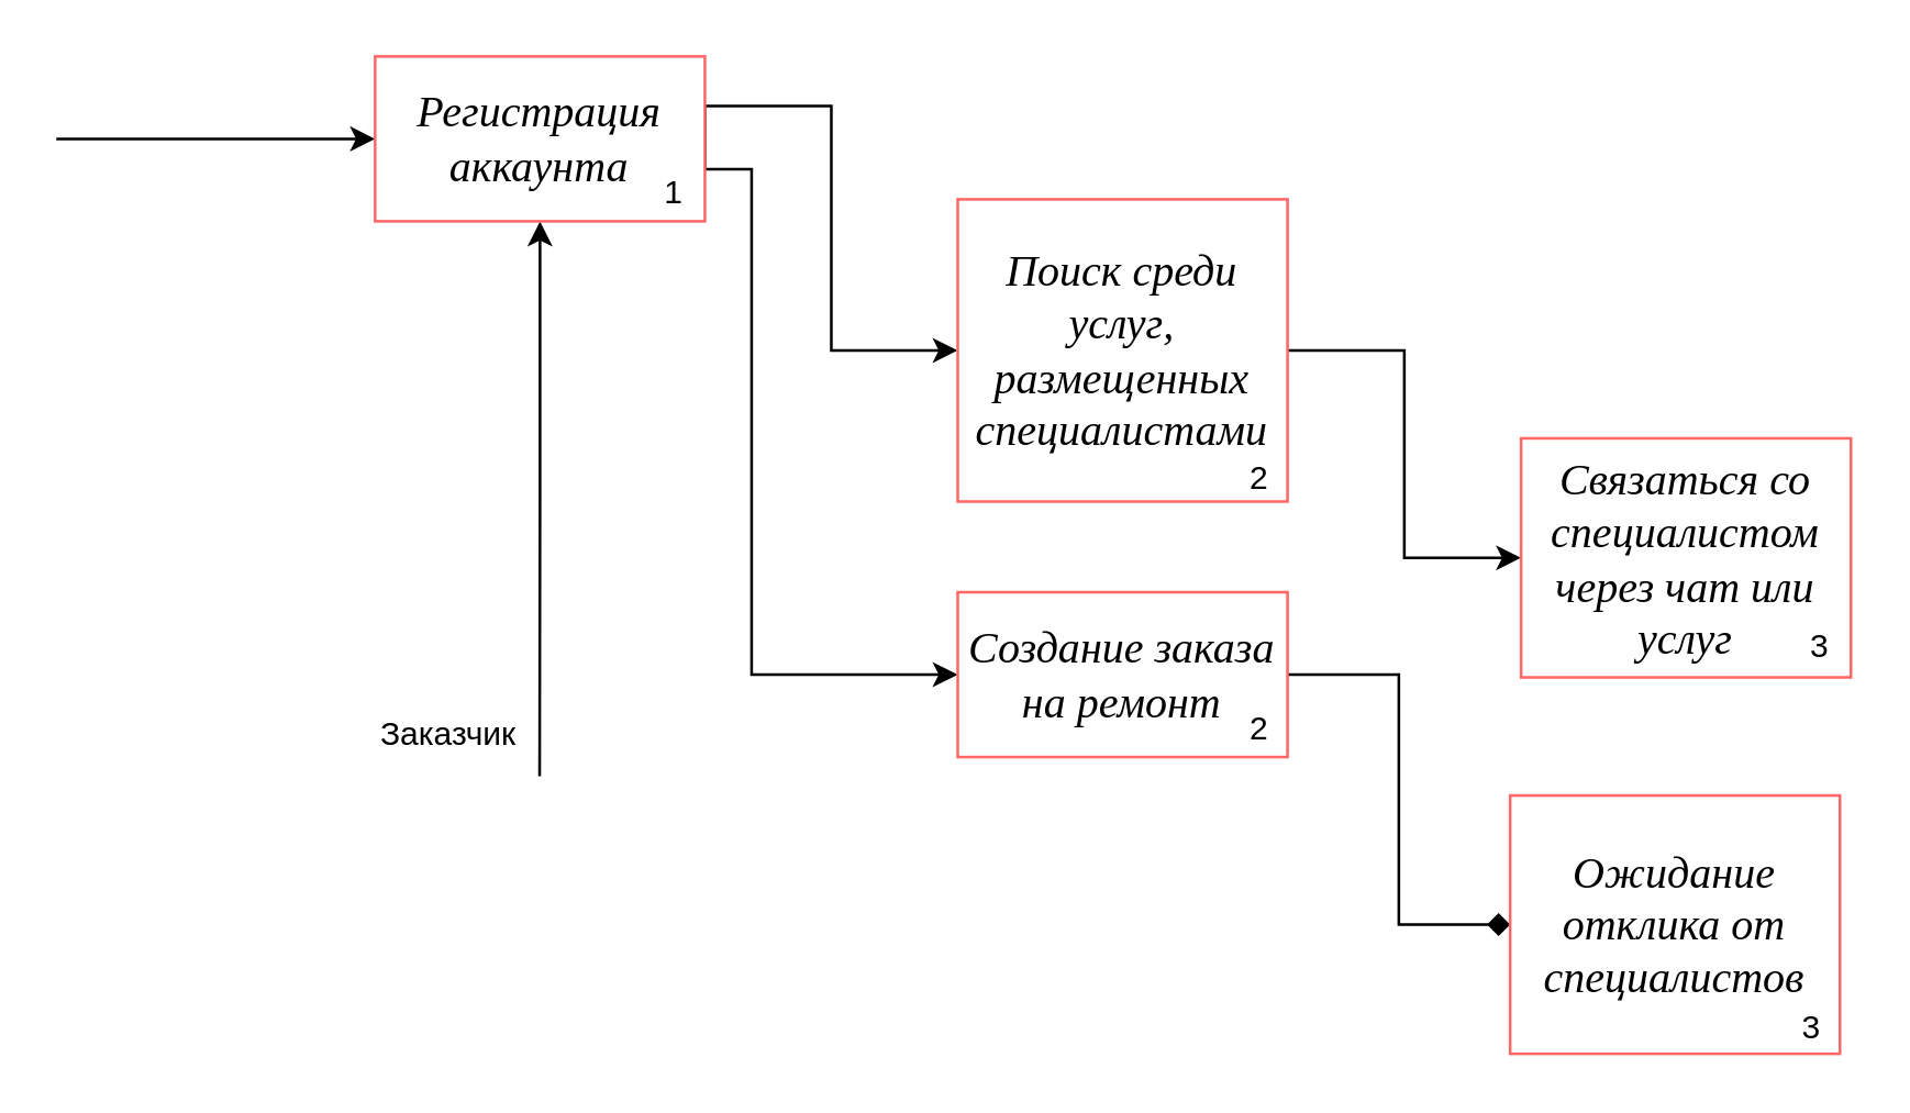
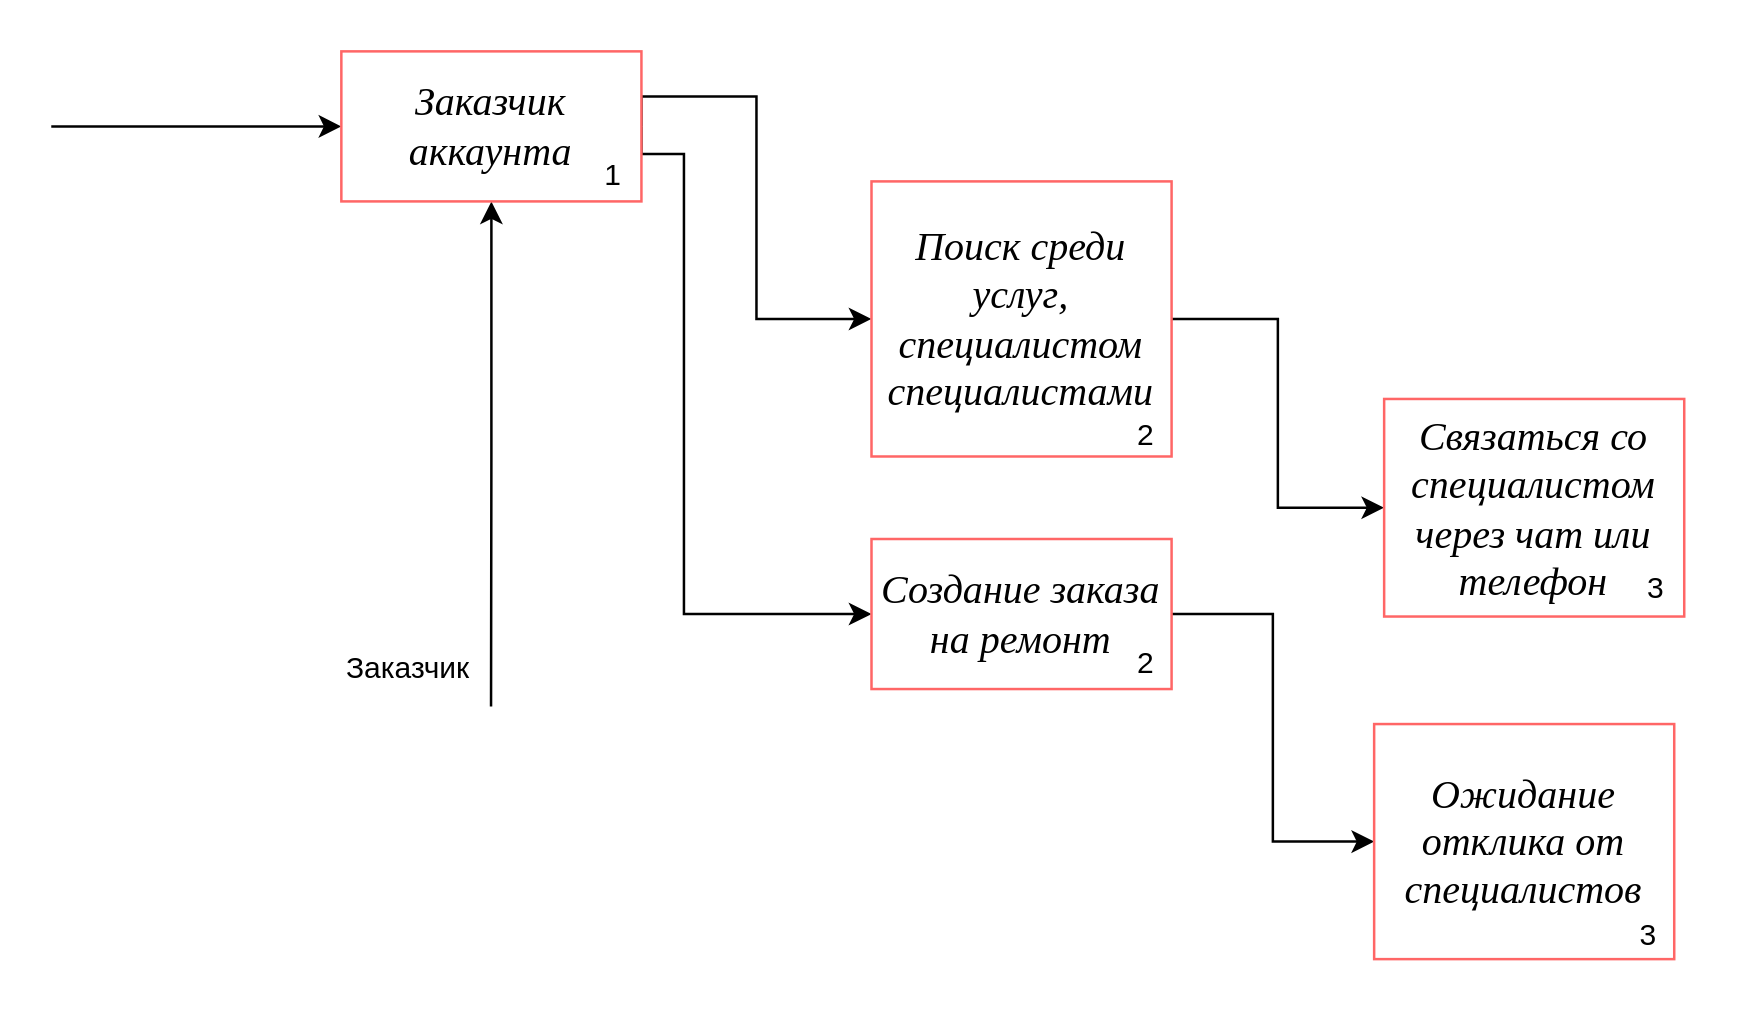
  <mxCell id="0" />
  <mxCell id="1" parent="0" />
  <mxCell id="2" style="edgeStyle=orthogonalEdgeStyle;rounded=0;orthogonalLoop=1;jettySize=auto;html=1;exitX=0;exitY=0.5;exitDx=0;exitDy=0;endArrow=none;endFill=0;startArrow=classic;startFill=1;" edge="1" parent="1" source="6"><mxGeometry relative="1" as="geometry"><mxPoint x="20" y="50" as="targetPoint" /></mxGeometry></mxCell>
  <mxCell id="3" style="edgeStyle=orthogonalEdgeStyle;rounded=0;orthogonalLoop=1;jettySize=auto;html=1;exitX=0.5;exitY=1;exitDx=0;exitDy=0;startArrow=classic;startFill=1;endArrow=none;endFill=0;" edge="1" parent="1" source="6"><mxGeometry relative="1" as="geometry"><mxPoint x="195.857" y="282.007" as="targetPoint" /></mxGeometry></mxCell>
  <mxCell id="4" style="edgeStyle=orthogonalEdgeStyle;rounded=0;orthogonalLoop=1;jettySize=auto;html=1;exitX=1;exitY=0.5;exitDx=0;exitDy=0;entryX=0;entryY=0.5;entryDx=0;entryDy=0;" edge="1" parent="1" source="6" target="9"><mxGeometry relative="1" as="geometry"><Array as="points"><mxPoint x="256" y="38" /><mxPoint x="302" y="38" /><mxPoint x="302" y="127" /></Array></mxGeometry></mxCell>
  <mxCell id="5" style="edgeStyle=orthogonalEdgeStyle;rounded=0;orthogonalLoop=1;jettySize=auto;html=1;exitX=1;exitY=0.5;exitDx=0;exitDy=0;entryX=0;entryY=0.5;entryDx=0;entryDy=0;" edge="1" parent="1" source="6" target="11"><mxGeometry relative="1" as="geometry"><Array as="points"><mxPoint x="256" y="61" /><mxPoint x="273" y="61" /><mxPoint x="273" y="245" /></Array></mxGeometry></mxCell>
- <mxCell id="6" value="Регистрация аккаунта" style="rounded=0;whiteSpace=wrap;html=1;fontFamily=GOST type A Regular;fontSource=https%3A%2F%2Fwebfonts.pro%2Flight-fonts%2F123-gost_type_a.html;fontStyle=2;strokeColor=#ff6666;fontSize=16;" vertex="1" parent="1"><mxGeometry x="136" y="20" width="120" height="60" as="geometry" /></mxCell>
+ <mxCell id="6" value="Заказчик аккаунта" style="rounded=0;whiteSpace=wrap;html=1;fontFamily=GOST type A Regular;fontSource=https%3A%2F%2Fwebfonts.pro%2Flight-fonts%2F123-gost_type_a.html;fontStyle=2;strokeColor=#ff6666;fontSize=16;" vertex="1" parent="1"><mxGeometry x="136" y="20" width="120" height="60" as="geometry" /></mxCell>
  <mxCell id="7" value="Заказчик" style="text;html=1;strokeColor=none;fillColor=none;align=center;verticalAlign=middle;whiteSpace=wrap;rounded=0;" vertex="1" parent="1"><mxGeometry x="133" y="252" width="60" height="30" as="geometry" /></mxCell>
  <mxCell id="8" style="edgeStyle=orthogonalEdgeStyle;rounded=0;orthogonalLoop=1;jettySize=auto;html=1;exitX=1;exitY=0.5;exitDx=0;exitDy=0;entryX=0;entryY=0.5;entryDx=0;entryDy=0;" edge="1" parent="1" source="9" target="13"><mxGeometry relative="1" as="geometry" /></mxCell>
- <mxCell id="9" value="Поиск среди услуг, размещенных специалистами" style="rounded=0;whiteSpace=wrap;html=1;fontFamily=GOST type A Regular;fontSource=https%3A%2F%2Fwebfonts.pro%2Flight-fonts%2F123-gost_type_a.html;fontStyle=2;strokeColor=#ff6666;fontSize=16;" vertex="1" parent="1"><mxGeometry x="348" y="72" width="120" height="110" as="geometry" /></mxCell>
- <mxCell id="10" style="edgeStyle=orthogonalEdgeStyle;rounded=0;orthogonalLoop=1;jettySize=auto;html=1;exitX=1;exitY=0.5;exitDx=0;exitDy=0;entryX=0;entryY=0.5;entryDx=0;entryDy=0;endArrow=diamond;" edge="1" parent="1" source="11" target="12"><mxGeometry relative="1" as="geometry" /></mxCell>
+ <mxCell id="9" value="Поиск среди услуг, специалистом специалистами" style="rounded=0;whiteSpace=wrap;html=1;fontFamily=GOST type A Regular;fontSource=https%3A%2F%2Fwebfonts.pro%2Flight-fonts%2F123-gost_type_a.html;fontStyle=2;strokeColor=#ff6666;fontSize=16;" vertex="1" parent="1"><mxGeometry x="348" y="72" width="120" height="110" as="geometry" /></mxCell>
+ <mxCell id="10" style="edgeStyle=orthogonalEdgeStyle;rounded=0;orthogonalLoop=1;jettySize=auto;html=1;exitX=1;exitY=0.5;exitDx=0;exitDy=0;entryX=0;entryY=0.5;entryDx=0;entryDy=0;" edge="1" parent="1" source="11" target="12"><mxGeometry relative="1" as="geometry" /></mxCell>
  <mxCell id="11" value="Создание заказа на ремонт" style="rounded=0;whiteSpace=wrap;html=1;fontFamily=GOST type A Regular;fontSource=https%3A%2F%2Fwebfonts.pro%2Flight-fonts%2F123-gost_type_a.html;fontStyle=2;strokeColor=#ff6666;fontSize=16;" vertex="1" parent="1"><mxGeometry x="348" y="215" width="120" height="60" as="geometry" /></mxCell>
  <mxCell id="12" value="Ожидание отклика от специалистов" style="rounded=0;whiteSpace=wrap;html=1;fontFamily=GOST type A Regular;fontSource=https%3A%2F%2Fwebfonts.pro%2Flight-fonts%2F123-gost_type_a.html;fontStyle=2;strokeColor=#ff6666;fontSize=16;" vertex="1" parent="1"><mxGeometry x="549" y="289" width="120" height="94" as="geometry" /></mxCell>
- <mxCell id="13" value="Связаться со специалистом через чат или услуг" style="rounded=0;whiteSpace=wrap;html=1;fontFamily=GOST type A Regular;fontSource=https%3A%2F%2Fwebfonts.pro%2Flight-fonts%2F123-gost_type_a.html;fontStyle=2;strokeColor=#ff6666;fontSize=16;" vertex="1" parent="1"><mxGeometry x="553" y="159" width="120" height="87" as="geometry" /></mxCell>
+ <mxCell id="13" value="Связаться со специалистом через чат или телефон" style="rounded=0;whiteSpace=wrap;html=1;fontFamily=GOST type A Regular;fontSource=https%3A%2F%2Fwebfonts.pro%2Flight-fonts%2F123-gost_type_a.html;fontStyle=2;strokeColor=#ff6666;fontSize=16;" vertex="1" parent="1"><mxGeometry x="553" y="159" width="120" height="87" as="geometry" /></mxCell>
  <mxCell id="14" value="1" style="text;html=1;strokeColor=none;fillColor=none;align=center;verticalAlign=middle;whiteSpace=wrap;rounded=0;" vertex="1" parent="1"><mxGeometry x="238" y="64" width="14" height="11" as="geometry" /></mxCell>
  <mxCell id="15" value="2" style="text;html=1;strokeColor=none;fillColor=none;align=center;verticalAlign=middle;whiteSpace=wrap;rounded=0;" vertex="1" parent="1"><mxGeometry x="451" y="168" width="14" height="11" as="geometry" /></mxCell>
  <mxCell id="16" value="2" style="text;html=1;strokeColor=none;fillColor=none;align=center;verticalAlign=middle;whiteSpace=wrap;rounded=0;" vertex="1" parent="1"><mxGeometry x="451" y="259" width="14" height="11" as="geometry" /></mxCell>
  <mxCell id="17" value="3" style="text;html=1;strokeColor=none;fillColor=none;align=center;verticalAlign=middle;whiteSpace=wrap;rounded=0;" vertex="1" parent="1"><mxGeometry x="655" y="229" width="14" height="11" as="geometry" /></mxCell>
  <mxCell id="18" value="3" style="text;html=1;strokeColor=none;fillColor=none;align=center;verticalAlign=middle;whiteSpace=wrap;rounded=0;" vertex="1" parent="1"><mxGeometry x="652" y="368" width="14" height="11" as="geometry" /></mxCell>
